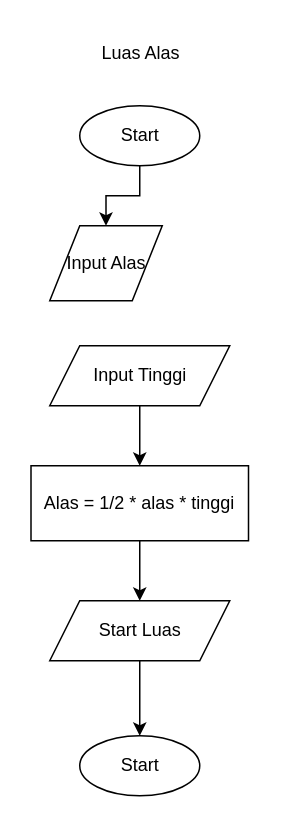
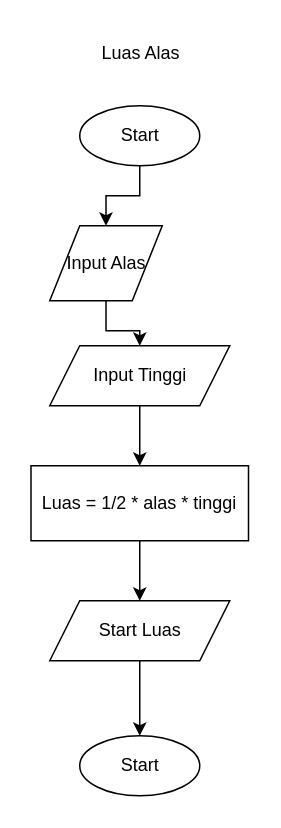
  <mxCell id="0" />
  <mxCell id="1" parent="0" />
  <mxCell id="2" value="" style="edgeStyle=orthogonalEdgeStyle;rounded=0;orthogonalLoop=1;jettySize=auto;html=1;" edge="1" parent="1" source="3" target="6"><mxGeometry relative="1" as="geometry" /></mxCell>
  <mxCell id="3" value="Start" style="ellipse;whiteSpace=wrap;html=1;" vertex="1" parent="1"><mxGeometry x="52.5" y="70" width="80" height="40" as="geometry" /></mxCell>
  <mxCell id="4" value="Start" style="ellipse;whiteSpace=wrap;html=1;" vertex="1" parent="1"><mxGeometry x="52.5" y="490" width="80" height="40" as="geometry" /></mxCell>
+ <mxCell id="5" value="" style="edgeStyle=orthogonalEdgeStyle;rounded=0;orthogonalLoop=1;jettySize=auto;html=1;" edge="1" parent="1" source="6" target="8"><mxGeometry relative="1" as="geometry" /></mxCell>
  <mxCell id="6" value="Input Alas" style="shape=parallelogram;perimeter=parallelogramPerimeter;whiteSpace=wrap;html=1;fixedSize=1;" vertex="1" parent="1"><mxGeometry x="32.5" y="150" width="75" height="50" as="geometry" /></mxCell>
  <mxCell id="7" value="" style="edgeStyle=orthogonalEdgeStyle;rounded=0;orthogonalLoop=1;jettySize=auto;html=1;" edge="1" parent="1" source="8" target="10"><mxGeometry relative="1" as="geometry" /></mxCell>
  <mxCell id="8" value="Input Tinggi" style="shape=parallelogram;perimeter=parallelogramPerimeter;whiteSpace=wrap;html=1;fixedSize=1;" vertex="1" parent="1"><mxGeometry x="32.5" y="230" width="120" height="40" as="geometry" /></mxCell>
  <mxCell id="9" style="edgeStyle=orthogonalEdgeStyle;rounded=0;orthogonalLoop=1;jettySize=auto;html=1;entryX=0.5;entryY=0;entryDx=0;entryDy=0;" edge="1" parent="1" source="10" target="12"><mxGeometry relative="1" as="geometry" /></mxCell>
- <mxCell id="10" value="Alas = 1/2 * alas * tinggi" style="whiteSpace=wrap;html=1;" vertex="1" parent="1"><mxGeometry x="20" y="310" width="145" height="50" as="geometry" /></mxCell>
+ <mxCell id="10" value="Luas = 1/2 * alas * tinggi" style="whiteSpace=wrap;html=1;" vertex="1" parent="1"><mxGeometry x="20" y="310" width="145" height="50" as="geometry" /></mxCell>
  <mxCell id="11" style="edgeStyle=orthogonalEdgeStyle;rounded=0;orthogonalLoop=1;jettySize=auto;html=1;entryX=0.5;entryY=0;entryDx=0;entryDy=0;" edge="1" parent="1" source="12" target="4"><mxGeometry relative="1" as="geometry" /></mxCell>
  <mxCell id="12" value="Start Luas" style="shape=parallelogram;perimeter=parallelogramPerimeter;whiteSpace=wrap;html=1;fixedSize=1;" vertex="1" parent="1"><mxGeometry x="32.5" y="400" width="120" height="40" as="geometry" /></mxCell>
  <mxCell id="13" value="Luas Alas" style="text;html=1;align=center;verticalAlign=middle;resizable=0;points=[];autosize=1;strokeColor=none;fillColor=none;" vertex="1" parent="1"><mxGeometry x="42.5" y="20" width="100" height="30" as="geometry" /></mxCell>
